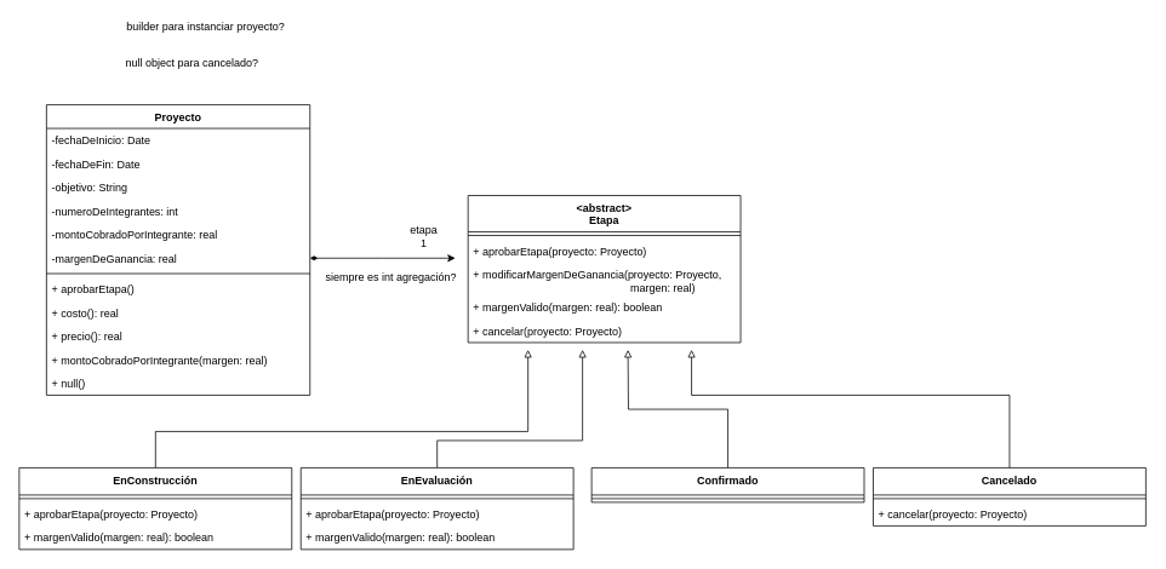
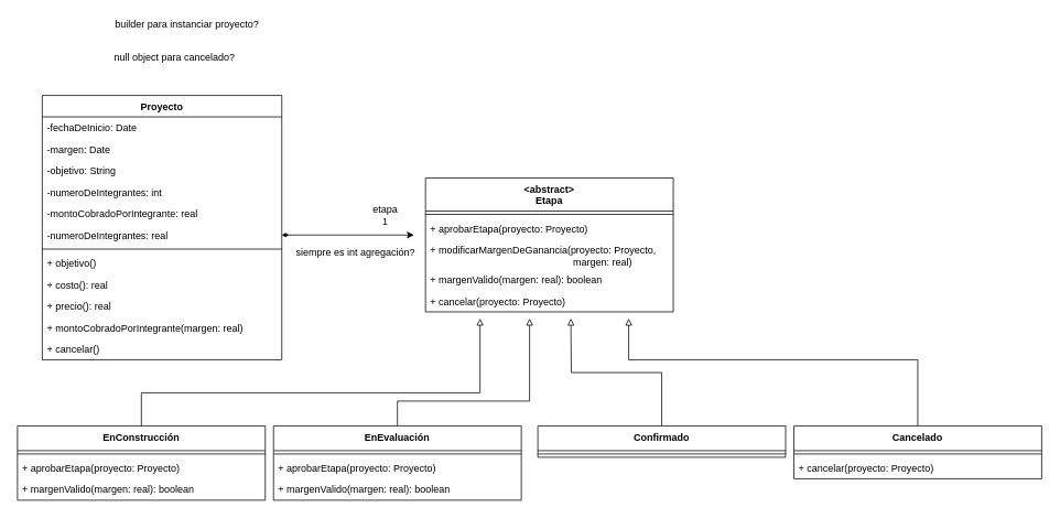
  <mxCell id="0" />
  <mxCell id="1" parent="0" />
  <mxCell id="2" value="Proyecto" style="swimlane;fontStyle=1;align=center;verticalAlign=top;childLayout=stackLayout;horizontal=1;startSize=26;horizontalStack=0;resizeParent=1;resizeParentMax=0;resizeLast=0;collapsible=1;marginBottom=0;" parent="1" vertex="1"><mxGeometry x="50" y="115" width="290" height="320" as="geometry" /></mxCell>
  <mxCell id="3" value="-fechaDeInicio: Date" style="text;strokeColor=none;fillColor=none;align=left;verticalAlign=top;spacingLeft=4;spacingRight=4;overflow=hidden;rotatable=0;points=[[0,0.5],[1,0.5]];portConstraint=eastwest;" parent="2" vertex="1"><mxGeometry y="26" width="290" height="26" as="geometry" /></mxCell>
- <mxCell id="4" value="-fechaDeFin: Date" style="text;strokeColor=none;fillColor=none;align=left;verticalAlign=top;spacingLeft=4;spacingRight=4;overflow=hidden;rotatable=0;points=[[0,0.5],[1,0.5]];portConstraint=eastwest;" parent="2" vertex="1"><mxGeometry y="52" width="290" height="26" as="geometry" /></mxCell>
+ <mxCell id="4" value="-margen: Date" style="text;strokeColor=none;fillColor=none;align=left;verticalAlign=top;spacingLeft=4;spacingRight=4;overflow=hidden;rotatable=0;points=[[0,0.5],[1,0.5]];portConstraint=eastwest;" parent="2" vertex="1"><mxGeometry y="52" width="290" height="26" as="geometry" /></mxCell>
  <mxCell id="5" value="-objetivo: String&#10;" style="text;strokeColor=none;fillColor=none;align=left;verticalAlign=top;spacingLeft=4;spacingRight=4;overflow=hidden;rotatable=0;points=[[0,0.5],[1,0.5]];portConstraint=eastwest;" parent="2" vertex="1"><mxGeometry y="78" width="290" height="26" as="geometry" /></mxCell>
  <mxCell id="6" value="-numeroDeIntegrantes: int&#10;" style="text;strokeColor=none;fillColor=none;align=left;verticalAlign=top;spacingLeft=4;spacingRight=4;overflow=hidden;rotatable=0;points=[[0,0.5],[1,0.5]];portConstraint=eastwest;" parent="2" vertex="1"><mxGeometry y="104" width="290" height="26" as="geometry" /></mxCell>
  <mxCell id="7" value="-montoCobradoPorIntegrante: real" style="text;strokeColor=none;fillColor=none;align=left;verticalAlign=top;spacingLeft=4;spacingRight=4;overflow=hidden;rotatable=0;points=[[0,0.5],[1,0.5]];portConstraint=eastwest;" parent="2" vertex="1"><mxGeometry y="130" width="290" height="26" as="geometry" /></mxCell>
- <mxCell id="8" value="-margenDeGanancia: real" style="text;strokeColor=none;fillColor=none;align=left;verticalAlign=top;spacingLeft=4;spacingRight=4;overflow=hidden;rotatable=0;points=[[0,0.5],[1,0.5]];portConstraint=eastwest;" parent="2" vertex="1"><mxGeometry y="156" width="290" height="26" as="geometry" /></mxCell>
+ <mxCell id="8" value="-numeroDeIntegrantes: real" style="text;strokeColor=none;fillColor=none;align=left;verticalAlign=top;spacingLeft=4;spacingRight=4;overflow=hidden;rotatable=0;points=[[0,0.5],[1,0.5]];portConstraint=eastwest;" parent="2" vertex="1"><mxGeometry y="156" width="290" height="26" as="geometry" /></mxCell>
  <mxCell id="9" value="" style="line;strokeWidth=1;fillColor=none;align=left;verticalAlign=middle;spacingTop=-1;spacingLeft=3;spacingRight=3;rotatable=0;labelPosition=right;points=[];portConstraint=eastwest;" parent="2" vertex="1"><mxGeometry y="182" width="290" height="8" as="geometry" /></mxCell>
- <mxCell id="10" value="+ aprobarEtapa()" style="text;strokeColor=none;fillColor=none;align=left;verticalAlign=top;spacingLeft=4;spacingRight=4;overflow=hidden;rotatable=0;points=[[0,0.5],[1,0.5]];portConstraint=eastwest;" parent="2" vertex="1"><mxGeometry y="190" width="290" height="26" as="geometry" /></mxCell>
+ <mxCell id="10" value="+ objetivo()" style="text;strokeColor=none;fillColor=none;align=left;verticalAlign=top;spacingLeft=4;spacingRight=4;overflow=hidden;rotatable=0;points=[[0,0.5],[1,0.5]];portConstraint=eastwest;" parent="2" vertex="1"><mxGeometry y="190" width="290" height="26" as="geometry" /></mxCell>
  <mxCell id="11" value="+ costo(): real" style="text;strokeColor=none;fillColor=none;align=left;verticalAlign=top;spacingLeft=4;spacingRight=4;overflow=hidden;rotatable=0;points=[[0,0.5],[1,0.5]];portConstraint=eastwest;" parent="2" vertex="1"><mxGeometry y="216" width="290" height="26" as="geometry" /></mxCell>
  <mxCell id="12" value="+ precio(): real" style="text;strokeColor=none;fillColor=none;align=left;verticalAlign=top;spacingLeft=4;spacingRight=4;overflow=hidden;rotatable=0;points=[[0,0.5],[1,0.5]];portConstraint=eastwest;" parent="2" vertex="1"><mxGeometry y="242" width="290" height="26" as="geometry" /></mxCell>
  <mxCell id="13" value="+ montoCobradoPorIntegrante(margen: real)" style="text;strokeColor=none;fillColor=none;align=left;verticalAlign=top;spacingLeft=4;spacingRight=4;overflow=hidden;rotatable=0;points=[[0,0.5],[1,0.5]];portConstraint=eastwest;" parent="2" vertex="1"><mxGeometry y="268" width="290" height="26" as="geometry" /></mxCell>
- <mxCell id="14" value="+ null()" style="text;strokeColor=none;fillColor=none;align=left;verticalAlign=top;spacingLeft=4;spacingRight=4;overflow=hidden;rotatable=0;points=[[0,0.5],[1,0.5]];portConstraint=eastwest;" parent="2" vertex="1"><mxGeometry y="294" width="290" height="26" as="geometry" /></mxCell>
+ <mxCell id="14" value="+ cancelar()" style="text;strokeColor=none;fillColor=none;align=left;verticalAlign=top;spacingLeft=4;spacingRight=4;overflow=hidden;rotatable=0;points=[[0,0.5],[1,0.5]];portConstraint=eastwest;" parent="2" vertex="1"><mxGeometry y="294" width="290" height="26" as="geometry" /></mxCell>
  <mxCell id="15" value="&lt;abstract&gt;&#10;Etapa" style="swimlane;fontStyle=1;align=center;verticalAlign=top;childLayout=stackLayout;horizontal=1;startSize=40;horizontalStack=0;resizeParent=1;resizeParentMax=0;resizeLast=0;collapsible=1;marginBottom=0;" parent="1" vertex="1"><mxGeometry x="514" y="215" width="300" height="162" as="geometry" /></mxCell>
  <mxCell id="16" value="" style="line;strokeWidth=1;fillColor=none;align=left;verticalAlign=middle;spacingTop=-1;spacingLeft=3;spacingRight=3;rotatable=0;labelPosition=right;points=[];portConstraint=eastwest;" parent="15" vertex="1"><mxGeometry y="40" width="300" height="8" as="geometry" /></mxCell>
  <mxCell id="17" value="+ aprobarEtapa(proyecto: Proyecto)" style="text;strokeColor=none;fillColor=none;align=left;verticalAlign=top;spacingLeft=4;spacingRight=4;overflow=hidden;rotatable=0;points=[[0,0.5],[1,0.5]];portConstraint=eastwest;" parent="15" vertex="1"><mxGeometry y="48" width="300" height="26" as="geometry" /></mxCell>
  <mxCell id="18" value="+ modificarMargenDeGanancia(proyecto: Proyecto,&#10;                                                    margen: real)" style="text;strokeColor=none;fillColor=none;align=left;verticalAlign=top;spacingLeft=4;spacingRight=4;overflow=hidden;rotatable=0;points=[[0,0.5],[1,0.5]];portConstraint=eastwest;" parent="15" vertex="1"><mxGeometry y="74" width="300" height="36" as="geometry" /></mxCell>
  <mxCell id="19" value="+ margenValido(margen: real): boolean" style="text;strokeColor=none;fillColor=none;align=left;verticalAlign=top;spacingLeft=4;spacingRight=4;overflow=hidden;rotatable=0;points=[[0,0.5],[1,0.5]];portConstraint=eastwest;" vertex="1" parent="15"><mxGeometry y="110" width="300" height="26" as="geometry" /></mxCell>
  <mxCell id="20" value="+ cancelar(proyecto: Proyecto)" style="text;strokeColor=none;fillColor=none;align=left;verticalAlign=top;spacingLeft=4;spacingRight=4;overflow=hidden;rotatable=0;points=[[0,0.5],[1,0.5]];portConstraint=eastwest;" parent="15" vertex="1"><mxGeometry y="136" width="300" height="26" as="geometry" /></mxCell>
  <mxCell id="21" style="edgeStyle=orthogonalEdgeStyle;rounded=0;orthogonalLoop=1;jettySize=auto;html=1;startArrow=diamondThin;startFill=1;" parent="1" source="8" edge="1"><mxGeometry relative="1" as="geometry"><mxPoint x="500" y="284" as="targetPoint" /></mxGeometry></mxCell>
  <mxCell id="22" value="etapa&lt;br&gt;1" style="text;html=1;align=center;verticalAlign=middle;resizable=0;points=[];autosize=1;strokeColor=none;fillColor=none;" parent="1" vertex="1"><mxGeometry x="440" y="245" width="50" height="30" as="geometry" /></mxCell>
  <mxCell id="23" value="siempre es int agregación?" style="text;html=1;align=center;verticalAlign=middle;resizable=0;points=[];autosize=1;strokeColor=none;fillColor=none;" parent="1" vertex="1"><mxGeometry x="344" y="295" width="170" height="20" as="geometry" /></mxCell>
  <mxCell id="24" value="null object para cancelado?" style="text;html=1;align=center;verticalAlign=middle;resizable=0;points=[];autosize=1;strokeColor=none;fillColor=none;" parent="1" vertex="1"><mxGeometry x="130" y="60" width="160" height="20" as="geometry" /></mxCell>
  <mxCell id="25" value="builder para instanciar proyecto?" style="text;html=1;align=center;verticalAlign=middle;resizable=0;points=[];autosize=1;strokeColor=none;fillColor=none;" parent="1" vertex="1"><mxGeometry x="130" y="20" width="190" height="20" as="geometry" /></mxCell>
  <mxCell id="26" style="edgeStyle=orthogonalEdgeStyle;rounded=0;orthogonalLoop=1;jettySize=auto;html=1;startArrow=none;startFill=0;endArrow=block;endFill=0;" parent="1" source="27" edge="1"><mxGeometry relative="1" as="geometry"><mxPoint x="580" y="385" as="targetPoint" /><Array as="points"><mxPoint x="170" y="475" /><mxPoint x="580" y="475" /></Array></mxGeometry></mxCell>
  <mxCell id="27" value="EnConstrucción" style="swimlane;fontStyle=1;align=center;verticalAlign=top;childLayout=stackLayout;horizontal=1;startSize=30;horizontalStack=0;resizeParent=1;resizeParentMax=0;resizeLast=0;collapsible=1;marginBottom=0;" parent="1" vertex="1"><mxGeometry x="20" y="515" width="300" height="90" as="geometry" /></mxCell>
  <mxCell id="28" value="" style="line;strokeWidth=1;fillColor=none;align=left;verticalAlign=middle;spacingTop=-1;spacingLeft=3;spacingRight=3;rotatable=0;labelPosition=right;points=[];portConstraint=eastwest;" parent="27" vertex="1"><mxGeometry y="30" width="300" height="8" as="geometry" /></mxCell>
  <mxCell id="29" value="+ aprobarEtapa(proyecto: Proyecto)" style="text;strokeColor=none;fillColor=none;align=left;verticalAlign=top;spacingLeft=4;spacingRight=4;overflow=hidden;rotatable=0;points=[[0,0.5],[1,0.5]];portConstraint=eastwest;" parent="27" vertex="1"><mxGeometry y="38" width="300" height="26" as="geometry" /></mxCell>
  <mxCell id="30" value="+ margenValido(margen: real): boolean" style="text;strokeColor=none;fillColor=none;align=left;verticalAlign=top;spacingLeft=4;spacingRight=4;overflow=hidden;rotatable=0;points=[[0,0.5],[1,0.5]];portConstraint=eastwest;" vertex="1" parent="27"><mxGeometry y="64" width="300" height="26" as="geometry" /></mxCell>
  <mxCell id="31" style="edgeStyle=orthogonalEdgeStyle;rounded=0;orthogonalLoop=1;jettySize=auto;html=1;startArrow=none;startFill=0;endArrow=block;endFill=0;" parent="1" source="32" edge="1"><mxGeometry relative="1" as="geometry"><mxPoint x="640" y="385" as="targetPoint" /><Array as="points"><mxPoint x="480" y="485" /><mxPoint x="640" y="485" /></Array></mxGeometry></mxCell>
  <mxCell id="32" value="EnEvaluación" style="swimlane;fontStyle=1;align=center;verticalAlign=top;childLayout=stackLayout;horizontal=1;startSize=30;horizontalStack=0;resizeParent=1;resizeParentMax=0;resizeLast=0;collapsible=1;marginBottom=0;" parent="1" vertex="1"><mxGeometry x="330" y="515" width="300" height="90" as="geometry" /></mxCell>
  <mxCell id="33" value="" style="line;strokeWidth=1;fillColor=none;align=left;verticalAlign=middle;spacingTop=-1;spacingLeft=3;spacingRight=3;rotatable=0;labelPosition=right;points=[];portConstraint=eastwest;" parent="32" vertex="1"><mxGeometry y="30" width="300" height="8" as="geometry" /></mxCell>
  <mxCell id="34" value="+ aprobarEtapa(proyecto: Proyecto)" style="text;strokeColor=none;fillColor=none;align=left;verticalAlign=top;spacingLeft=4;spacingRight=4;overflow=hidden;rotatable=0;points=[[0,0.5],[1,0.5]];portConstraint=eastwest;" parent="32" vertex="1"><mxGeometry y="38" width="300" height="26" as="geometry" /></mxCell>
  <mxCell id="35" value="+ margenValido(margen: real): boolean" style="text;strokeColor=none;fillColor=none;align=left;verticalAlign=top;spacingLeft=4;spacingRight=4;overflow=hidden;rotatable=0;points=[[0,0.5],[1,0.5]];portConstraint=eastwest;" vertex="1" parent="32"><mxGeometry y="64" width="300" height="26" as="geometry" /></mxCell>
  <mxCell id="36" style="edgeStyle=orthogonalEdgeStyle;rounded=0;orthogonalLoop=1;jettySize=auto;html=1;startArrow=none;startFill=0;endArrow=block;endFill=0;" parent="1" source="37" edge="1"><mxGeometry relative="1" as="geometry"><mxPoint x="760" y="385" as="targetPoint" /><Array as="points"><mxPoint x="1110" y="435" /><mxPoint x="760" y="435" /></Array></mxGeometry></mxCell>
  <mxCell id="37" value="Cancelado" style="swimlane;fontStyle=1;align=center;verticalAlign=top;childLayout=stackLayout;horizontal=1;startSize=30;horizontalStack=0;resizeParent=1;resizeParentMax=0;resizeLast=0;collapsible=1;marginBottom=0;" parent="1" vertex="1"><mxGeometry x="960" y="515" width="300" height="64" as="geometry" /></mxCell>
  <mxCell id="38" value="" style="line;strokeWidth=1;fillColor=none;align=left;verticalAlign=middle;spacingTop=-1;spacingLeft=3;spacingRight=3;rotatable=0;labelPosition=right;points=[];portConstraint=eastwest;" parent="37" vertex="1"><mxGeometry y="30" width="300" height="8" as="geometry" /></mxCell>
  <mxCell id="39" value="+ cancelar(proyecto: Proyecto)" style="text;strokeColor=none;fillColor=none;align=left;verticalAlign=top;spacingLeft=4;spacingRight=4;overflow=hidden;rotatable=0;points=[[0,0.5],[1,0.5]];portConstraint=eastwest;" parent="37" vertex="1"><mxGeometry y="38" width="300" height="26" as="geometry" /></mxCell>
  <mxCell id="40" style="edgeStyle=orthogonalEdgeStyle;rounded=0;orthogonalLoop=1;jettySize=auto;html=1;startArrow=none;startFill=0;endArrow=block;endFill=0;" parent="1" source="41" edge="1"><mxGeometry relative="1" as="geometry"><mxPoint x="690" y="385" as="targetPoint" /></mxGeometry></mxCell>
  <mxCell id="41" value="Confirmado" style="swimlane;fontStyle=1;align=center;verticalAlign=top;childLayout=stackLayout;horizontal=1;startSize=30;horizontalStack=0;resizeParent=1;resizeParentMax=0;resizeLast=0;collapsible=1;marginBottom=0;" parent="1" vertex="1"><mxGeometry x="650" y="515" width="300" height="38" as="geometry" /></mxCell>
  <mxCell id="42" value="" style="line;strokeWidth=1;fillColor=none;align=left;verticalAlign=middle;spacingTop=-1;spacingLeft=3;spacingRight=3;rotatable=0;labelPosition=right;points=[];portConstraint=eastwest;" parent="41" vertex="1"><mxGeometry y="30" width="300" height="8" as="geometry" /></mxCell>
